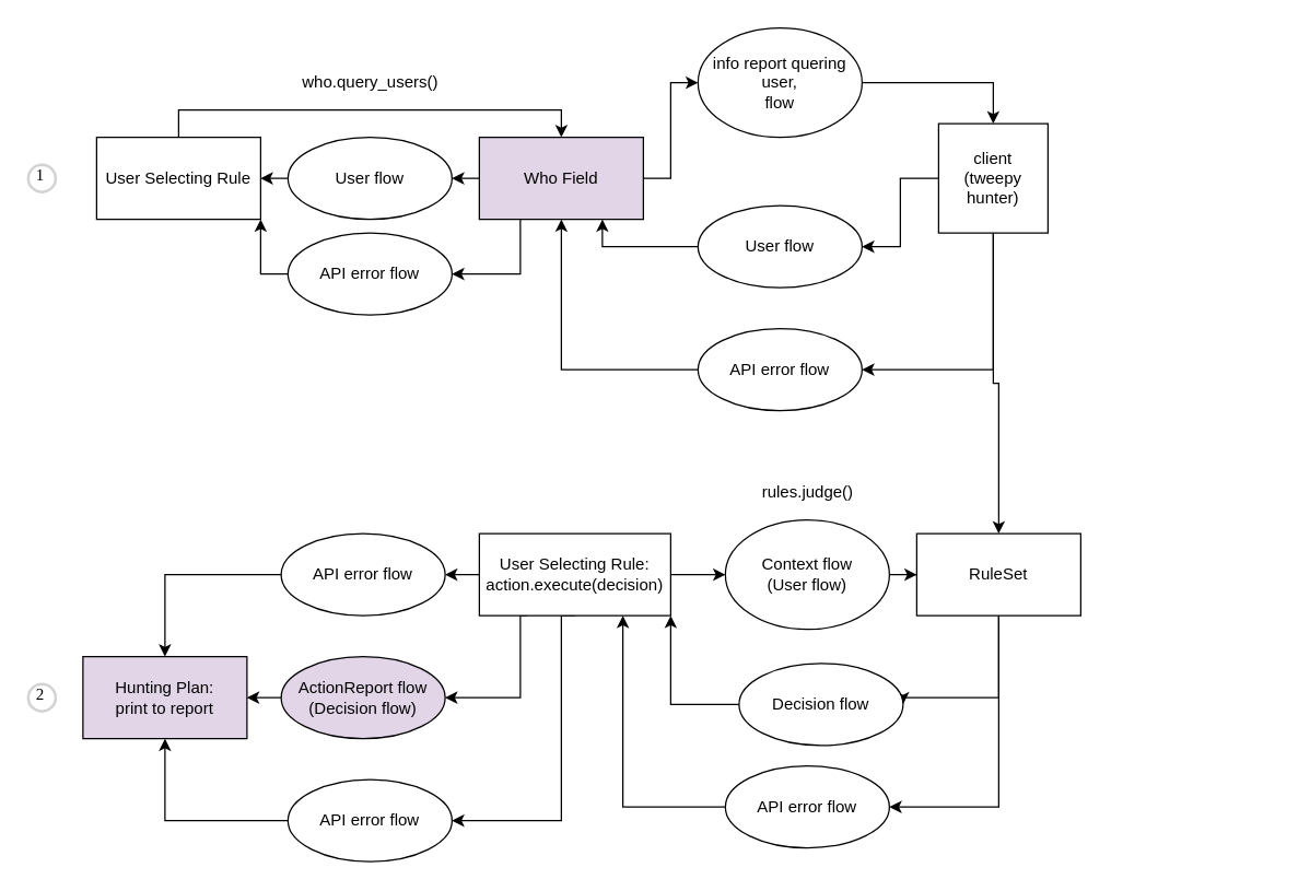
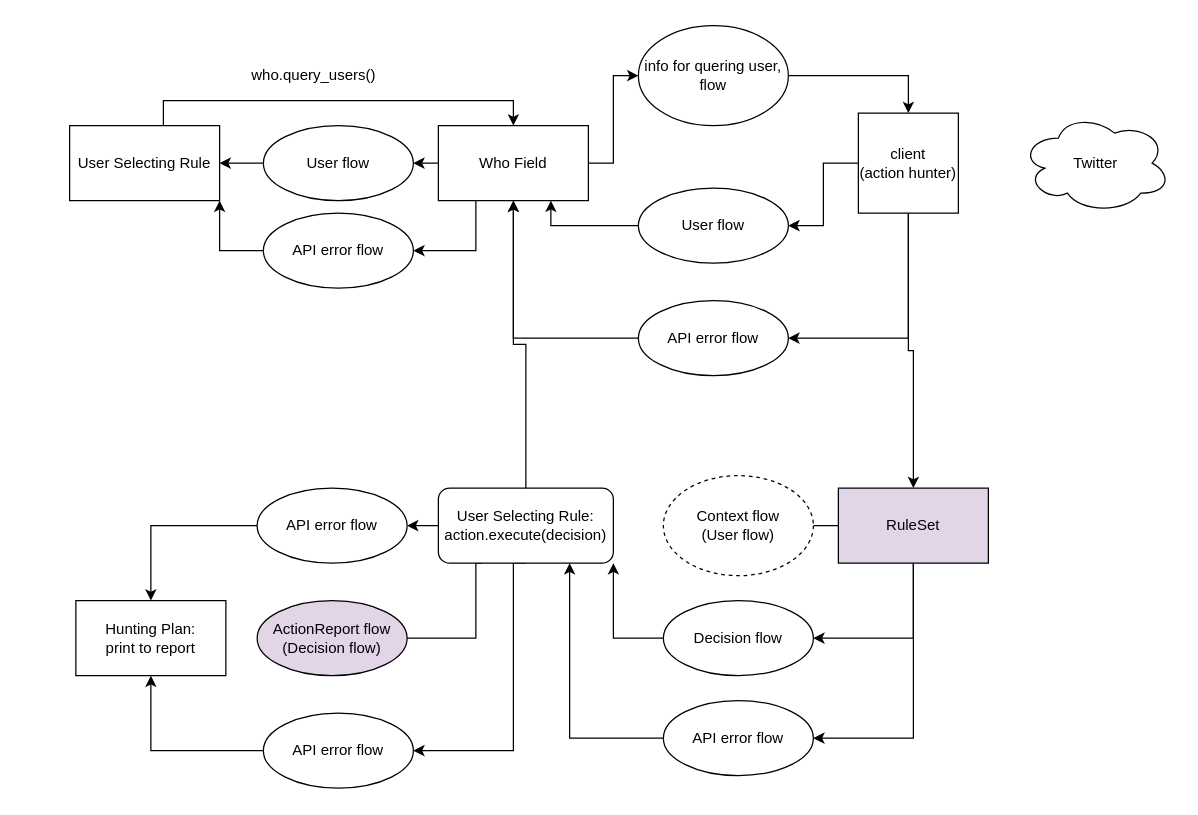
  <mxCell id="0" />
  <mxCell id="1" parent="0" />
  <mxCell id="2" value="" style="edgeStyle=orthogonalEdgeStyle;rounded=0;orthogonalLoop=1;jettySize=auto;html=1;entryX=0;entryY=0.5;entryDx=0;entryDy=0;" parent="1" source="5" target="12" edge="1"><mxGeometry relative="1" as="geometry" /></mxCell>
  <mxCell id="3" style="edgeStyle=orthogonalEdgeStyle;rounded=0;orthogonalLoop=1;jettySize=auto;html=1;entryX=1;entryY=0.5;entryDx=0;entryDy=0;" edge="1" parent="1" source="5" target="20"><mxGeometry relative="1" as="geometry"><Array as="points"><mxPoint x="380" y="200" /></Array></mxGeometry></mxCell>
  <mxCell id="4" style="edgeStyle=orthogonalEdgeStyle;rounded=0;orthogonalLoop=1;jettySize=auto;html=1;exitX=0;exitY=0.5;exitDx=0;exitDy=0;entryX=1;entryY=0.5;entryDx=0;entryDy=0;" edge="1" parent="1" source="5" target="18"><mxGeometry relative="1" as="geometry" /></mxCell>
- <mxCell id="5" value="Who Field" style="rounded=0;whiteSpace=wrap;html=1;fillColor=#e1d5e7;" parent="1" vertex="1"><mxGeometry x="350" y="100" width="120" height="60" as="geometry" /></mxCell>
+ <mxCell id="5" value="Who Field" style="rounded=0;whiteSpace=wrap;html=1;" parent="1" vertex="1"><mxGeometry x="350" y="100" width="120" height="60" as="geometry" /></mxCell>
+ <mxCell id="6" value="Twitter" style="ellipse;shape=cloud;whiteSpace=wrap;html=1;" parent="1" vertex="1"><mxGeometry x="816" y="90" width="120" height="80" as="geometry" /></mxCell>
  <mxCell id="7" value="" style="edgeStyle=orthogonalEdgeStyle;rounded=0;orthogonalLoop=1;jettySize=auto;html=1;" parent="1" source="10" target="37" edge="1"><mxGeometry relative="1" as="geometry" /></mxCell>
  <mxCell id="8" value="" style="edgeStyle=orthogonalEdgeStyle;rounded=0;orthogonalLoop=1;jettySize=auto;html=1;exitX=0.05;exitY=0.5;exitDx=0;exitDy=0;exitPerimeter=0;entryX=1;entryY=0.5;entryDx=0;entryDy=0;" edge="1" parent="1" source="10" target="14"><mxGeometry relative="1" as="geometry" /></mxCell>
  <mxCell id="9" value="" style="edgeStyle=orthogonalEdgeStyle;rounded=0;orthogonalLoop=1;jettySize=auto;html=1;exitX=0.5;exitY=1;exitDx=0;exitDy=0;" edge="1" parent="1" source="10" target="16"><mxGeometry relative="1" as="geometry"><Array as="points"><mxPoint x="726" y="270" /></Array></mxGeometry></mxCell>
- <mxCell id="10" value="client&lt;br&gt;(tweepy hunter)" style="rounded=0;whiteSpace=wrap;html=1;fontFamily=Helvetica;fontSize=12;fontColor=default;align=center;strokeColor=default;fillColor=default;" parent="1" vertex="1"><mxGeometry x="686" y="90" width="80" height="80" as="geometry" /></mxCell>
+ <mxCell id="10" value="client&lt;br&gt;(action hunter)" style="rounded=0;whiteSpace=wrap;html=1;fontFamily=Helvetica;fontSize=12;fontColor=default;align=center;strokeColor=default;fillColor=default;" parent="1" vertex="1"><mxGeometry x="686" y="90" width="80" height="80" as="geometry" /></mxCell>
  <mxCell id="11" style="edgeStyle=orthogonalEdgeStyle;rounded=0;orthogonalLoop=1;jettySize=auto;html=1;entryX=0.5;entryY=0;entryDx=0;entryDy=0;exitX=1;exitY=0.5;exitDx=0;exitDy=0;" parent="1" source="12" target="10" edge="1"><mxGeometry relative="1" as="geometry"><mxPoint x="720" y="60" as="sourcePoint" /></mxGeometry></mxCell>
- <mxCell id="12" value="info report quering user,&lt;br&gt;flow" style="ellipse;whiteSpace=wrap;html=1;" parent="1" vertex="1"><mxGeometry x="510" y="20" width="120" height="80" as="geometry" /></mxCell>
+ <mxCell id="12" value="info for quering user,&lt;br&gt;flow" style="ellipse;whiteSpace=wrap;html=1;" parent="1" vertex="1"><mxGeometry x="510" y="20" width="120" height="80" as="geometry" /></mxCell>
  <mxCell id="13" style="edgeStyle=orthogonalEdgeStyle;rounded=0;orthogonalLoop=1;jettySize=auto;html=1;entryX=0.75;entryY=1;entryDx=0;entryDy=0;" edge="1" parent="1" source="14" target="5"><mxGeometry relative="1" as="geometry" /></mxCell>
  <mxCell id="14" value="User flow" style="ellipse;whiteSpace=wrap;html=1;rounded=0;" vertex="1" parent="1"><mxGeometry x="510" y="150" width="120" height="60" as="geometry" /></mxCell>
  <mxCell id="15" style="edgeStyle=orthogonalEdgeStyle;rounded=0;orthogonalLoop=1;jettySize=auto;html=1;entryX=0.5;entryY=1;entryDx=0;entryDy=0;" edge="1" parent="1" source="16" target="5"><mxGeometry relative="1" as="geometry" /></mxCell>
  <mxCell id="16" value="API error flow" style="ellipse;whiteSpace=wrap;html=1;rounded=0;" vertex="1" parent="1"><mxGeometry x="510" y="240" width="120" height="60" as="geometry" /></mxCell>
  <mxCell id="17" style="edgeStyle=orthogonalEdgeStyle;rounded=0;orthogonalLoop=1;jettySize=auto;html=1;exitX=0;exitY=0.5;exitDx=0;exitDy=0;entryX=1;entryY=0.5;entryDx=0;entryDy=0;" edge="1" parent="1" source="18" target="22"><mxGeometry relative="1" as="geometry" /></mxCell>
  <mxCell id="18" value="User flow" style="ellipse;whiteSpace=wrap;html=1;rounded=0;" vertex="1" parent="1"><mxGeometry x="210" y="100" width="120" height="60" as="geometry" /></mxCell>
  <mxCell id="19" style="edgeStyle=orthogonalEdgeStyle;rounded=0;orthogonalLoop=1;jettySize=auto;html=1;entryX=1;entryY=1;entryDx=0;entryDy=0;" edge="1" parent="1" source="20" target="22"><mxGeometry relative="1" as="geometry" /></mxCell>
  <mxCell id="20" value="API error flow" style="ellipse;whiteSpace=wrap;html=1;rounded=0;" vertex="1" parent="1"><mxGeometry x="210" y="170" width="120" height="60" as="geometry" /></mxCell>
  <mxCell id="21" style="edgeStyle=orthogonalEdgeStyle;rounded=0;orthogonalLoop=1;jettySize=auto;html=1;entryX=0.5;entryY=0;entryDx=0;entryDy=0;exitX=0.5;exitY=0;exitDx=0;exitDy=0;" edge="1" parent="1" source="22" target="5"><mxGeometry relative="1" as="geometry"><Array as="points"><mxPoint x="130" y="80" /><mxPoint x="410" y="80" /></Array></mxGeometry></mxCell>
- <mxCell id="22" value="User Selecting Rule" style="rounded=0;whiteSpace=wrap;html=1;" vertex="1" parent="1"><mxGeometry x="70" y="100" width="120" height="60" as="geometry" /></mxCell>
- <mxCell id="23" value="who.query_users()" style="text;html=1;align=center;verticalAlign=middle;resizable=0;points=[];autosize=1;strokeColor=none;fillColor=none;" vertex="1" parent="1"><mxGeometry x="215" y="50" width="110" height="20" as="geometry" /></mxCell>
- <mxCell id="24" value="1" style="ellipse;whiteSpace=wrap;html=1;aspect=fixed;strokeWidth=2;fontFamily=Tahoma;spacingBottom=4;spacingRight=2;strokeColor=#d3d3d3;" vertex="1" parent="1"><mxGeometry x="20" y="120" width="20" height="20" as="geometry" /></mxCell>
- <mxCell id="25" value="2" style="ellipse;whiteSpace=wrap;html=1;aspect=fixed;strokeWidth=2;fontFamily=Tahoma;spacingBottom=4;spacingRight=2;strokeColor=#d3d3d3;" vertex="1" parent="1"><mxGeometry x="20" y="500" width="20" height="20" as="geometry" /></mxCell>
+ <mxCell id="22" value="User Selecting Rule" style="rounded=0;whiteSpace=wrap;html=1;" vertex="1" parent="1"><mxGeometry x="55" y="100" width="120" height="60" as="geometry" /></mxCell>
+ <mxCell id="23" value="who.query_users()" style="text;html=1;align=center;verticalAlign=middle;resizable=0;points=[];autosize=1;strokeColor=none;fillColor=none;" vertex="1" parent="1"><mxGeometry x="195" y="50" width="110" height="20" as="geometry" /></mxCell>
  <mxCell id="26" style="edgeStyle=orthogonalEdgeStyle;rounded=0;orthogonalLoop=1;jettySize=auto;html=1;" edge="1" parent="1" source="27" target="45"><mxGeometry relative="1" as="geometry" /></mxCell>
  <mxCell id="27" value="API error flow" style="ellipse;whiteSpace=wrap;html=1;rounded=0;" vertex="1" parent="1"><mxGeometry x="205" y="390" width="120" height="60" as="geometry" /></mxCell>
- <mxCell id="28" style="edgeStyle=orthogonalEdgeStyle;rounded=0;orthogonalLoop=1;jettySize=auto;html=1;entryX=0;entryY=0.5;entryDx=0;entryDy=0;" edge="1" parent="1" source="32" target="34"><mxGeometry relative="1" as="geometry"><mxPoint x="250" y="420" as="targetPoint" /></mxGeometry></mxCell>
+ <mxCell id="28" style="edgeStyle=orthogonalEdgeStyle;rounded=0;orthogonalLoop=1;jettySize=auto;html=1;" edge="1" parent="1" source="32" target="5"><mxGeometry relative="1" as="geometry"><mxPoint x="250" y="420" as="targetPoint" /></mxGeometry></mxCell>
  <mxCell id="29" value="" style="edgeStyle=orthogonalEdgeStyle;rounded=0;orthogonalLoop=1;jettySize=auto;html=1;" edge="1" parent="1" source="32" target="27"><mxGeometry relative="1" as="geometry" /></mxCell>
- <mxCell id="30" style="edgeStyle=orthogonalEdgeStyle;rounded=0;orthogonalLoop=1;jettySize=auto;html=1;entryX=1;entryY=0.5;entryDx=0;entryDy=0;exitX=0.25;exitY=1;exitDx=0;exitDy=0;" edge="1" parent="1" source="32" target="42"><mxGeometry relative="1" as="geometry"><Array as="points"><mxPoint x="380" y="510" /></Array></mxGeometry></mxCell>
+ <mxCell id="30" style="edgeStyle=orthogonalEdgeStyle;rounded=0;orthogonalLoop=1;jettySize=auto;html=1;entryX=1;entryY=0.5;entryDx=0;entryDy=0;exitX=0.25;exitY=1;exitDx=0;exitDy=0;endArrow=none;" edge="1" parent="1" source="32" target="42"><mxGeometry relative="1" as="geometry"><Array as="points"><mxPoint x="380" y="510" /></Array></mxGeometry></mxCell>
  <mxCell id="31" style="edgeStyle=orthogonalEdgeStyle;rounded=0;orthogonalLoop=1;jettySize=auto;html=1;entryX=1;entryY=0.5;entryDx=0;entryDy=0;exitX=0.5;exitY=1;exitDx=0;exitDy=0;" edge="1" parent="1" source="32" target="47"><mxGeometry relative="1" as="geometry"><mxPoint x="410" y="590" as="targetPoint" /><Array as="points"><mxPoint x="410" y="600" /></Array></mxGeometry></mxCell>
- <mxCell id="32" value="User Selecting Rule:&lt;br&gt;action.execute(decision)" style="rounded=0;whiteSpace=wrap;html=1;" vertex="1" parent="1"><mxGeometry x="350" y="390" width="140" height="60" as="geometry" /></mxCell>
- <mxCell id="33" value="" style="edgeStyle=orthogonalEdgeStyle;rounded=0;orthogonalLoop=1;jettySize=auto;html=1;" edge="1" parent="1" source="34" target="37"><mxGeometry relative="1" as="geometry" /></mxCell>
- <mxCell id="34" value="Context flow&lt;br&gt;(User flow)" style="ellipse;whiteSpace=wrap;html=1;" vertex="1" parent="1"><mxGeometry x="530" y="380" width="120" height="80" as="geometry" /></mxCell>
+ <mxCell id="32" value="User Selecting Rule:&lt;br&gt;action.execute(decision)" style="whiteSpace=wrap;html=1;rounded=1;" vertex="1" parent="1"><mxGeometry x="350" y="390" width="140" height="60" as="geometry" /></mxCell>
+ <mxCell id="33" value="" style="edgeStyle=orthogonalEdgeStyle;rounded=0;orthogonalLoop=1;jettySize=auto;html=1;endArrow=none;" edge="1" parent="1" source="34" target="37"><mxGeometry relative="1" as="geometry" /></mxCell>
+ <mxCell id="34" value="Context flow&lt;br&gt;(User flow)" style="ellipse;whiteSpace=wrap;html=1;dashed=1;" vertex="1" parent="1"><mxGeometry x="530" y="380" width="120" height="80" as="geometry" /></mxCell>
  <mxCell id="35" value="" style="edgeStyle=orthogonalEdgeStyle;rounded=0;orthogonalLoop=1;jettySize=auto;html=1;entryX=1;entryY=0.5;entryDx=0;entryDy=0;" edge="1" parent="1" source="37" target="39"><mxGeometry relative="1" as="geometry"><Array as="points"><mxPoint x="730" y="510" /></Array></mxGeometry></mxCell>
  <mxCell id="36" style="edgeStyle=orthogonalEdgeStyle;rounded=0;orthogonalLoop=1;jettySize=auto;html=1;entryX=1;entryY=0.5;entryDx=0;entryDy=0;" edge="1" parent="1" source="37" target="44"><mxGeometry relative="1" as="geometry"><Array as="points"><mxPoint x="730" y="590" /></Array></mxGeometry></mxCell>
- <mxCell id="37" value="RuleSet" style="whiteSpace=wrap;html=1;" vertex="1" parent="1"><mxGeometry x="670" y="390" width="120" height="60" as="geometry" /></mxCell>
+ <mxCell id="37" value="RuleSet" style="whiteSpace=wrap;html=1;fillColor=#e1d5e7;" vertex="1" parent="1"><mxGeometry x="670" y="390" width="120" height="60" as="geometry" /></mxCell>
  <mxCell id="38" style="edgeStyle=orthogonalEdgeStyle;rounded=0;orthogonalLoop=1;jettySize=auto;html=1;entryX=1;entryY=1;entryDx=0;entryDy=0;" edge="1" parent="1" source="39" target="32"><mxGeometry relative="1" as="geometry" /></mxCell>
- <mxCell id="39" value="Decision flow" style="ellipse;whiteSpace=wrap;html=1;" vertex="1" parent="1"><mxGeometry x="540" y="485" width="120" height="60" as="geometry" /></mxCell>
- <mxCell id="40" value="rules.judge()" style="text;html=1;align=center;verticalAlign=middle;resizable=0;points=[];autosize=1;strokeColor=none;fillColor=none;" vertex="1" parent="1"><mxGeometry x="550" y="350" width="80" height="20" as="geometry" /></mxCell>
- <mxCell id="41" style="edgeStyle=orthogonalEdgeStyle;rounded=0;orthogonalLoop=1;jettySize=auto;html=1;" edge="1" parent="1" source="42" target="45"><mxGeometry relative="1" as="geometry" /></mxCell>
+ <mxCell id="39" value="Decision flow" style="ellipse;whiteSpace=wrap;html=1;" vertex="1" parent="1"><mxGeometry x="530" y="480" width="120" height="60" as="geometry" /></mxCell>
  <mxCell id="42" value="ActionReport flow&lt;br&gt;(Decision flow)" style="ellipse;whiteSpace=wrap;html=1;fillColor=#e1d5e7;" vertex="1" parent="1"><mxGeometry x="205" y="480" width="120" height="60" as="geometry" /></mxCell>
  <mxCell id="43" style="edgeStyle=orthogonalEdgeStyle;rounded=0;orthogonalLoop=1;jettySize=auto;html=1;entryX=0.75;entryY=1;entryDx=0;entryDy=0;" edge="1" parent="1" source="44" target="32"><mxGeometry relative="1" as="geometry" /></mxCell>
  <mxCell id="44" value="API error flow" style="ellipse;whiteSpace=wrap;html=1;rounded=0;" vertex="1" parent="1"><mxGeometry x="530" y="560" width="120" height="60" as="geometry" /></mxCell>
- <mxCell id="45" value="Hunting Plan:&lt;br&gt;print to report" style="whiteSpace=wrap;html=1;rounded=0;fillColor=#e1d5e7;" vertex="1" parent="1"><mxGeometry x="60" y="480" width="120" height="60" as="geometry" /></mxCell>
+ <mxCell id="45" value="Hunting Plan:&lt;br&gt;print to report" style="whiteSpace=wrap;html=1;rounded=0;" vertex="1" parent="1"><mxGeometry x="60" y="480" width="120" height="60" as="geometry" /></mxCell>
  <mxCell id="46" style="edgeStyle=orthogonalEdgeStyle;rounded=0;orthogonalLoop=1;jettySize=auto;html=1;entryX=0.5;entryY=1;entryDx=0;entryDy=0;" edge="1" parent="1" source="47" target="45"><mxGeometry relative="1" as="geometry" /></mxCell>
  <mxCell id="47" value="API error flow" style="ellipse;whiteSpace=wrap;html=1;rounded=0;" vertex="1" parent="1"><mxGeometry x="210" y="570" width="120" height="60" as="geometry" /></mxCell>
